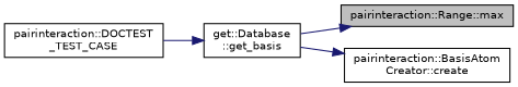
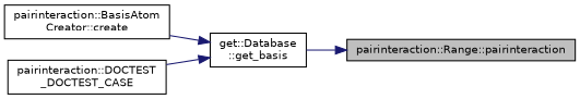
  digraph {
    rankdir=RL
    node [color=black fontname=Helvetica fontsize=10 shape=record]
    edge [color=midnightblue dir=back fontname=Helvetica fontsize=10 labelfontname=Helvetica labelfontsize=10 style=solid]
-   n1 [fillcolor=grey75 fontcolor=black height=0.2 label="pairinteraction::Range::max" style=filled width=0.4]
+   n1 [fillcolor=grey75 fontcolor=black height=0.2 label="pairinteraction::Range::pairinteraction" style=filled width=0.4]
    n2 [height=0.2 label="get::Database\l::get_basis" width=0.4]
    n3 [height=0.2 label="pairinteraction::BasisAtom\lCreator::create" width=0.4]
-   n4 [height=0.2 label="pairinteraction::DOCTEST\l_TEST_CASE" width=0.4]
+   n4 [height=0.2 label="pairinteraction::DOCTEST\l_DOCTEST_CASE" width=0.4]
    n1 -> n2
-   n3 -> n2
+   n2 -> n3
    n2 -> n4
  }
